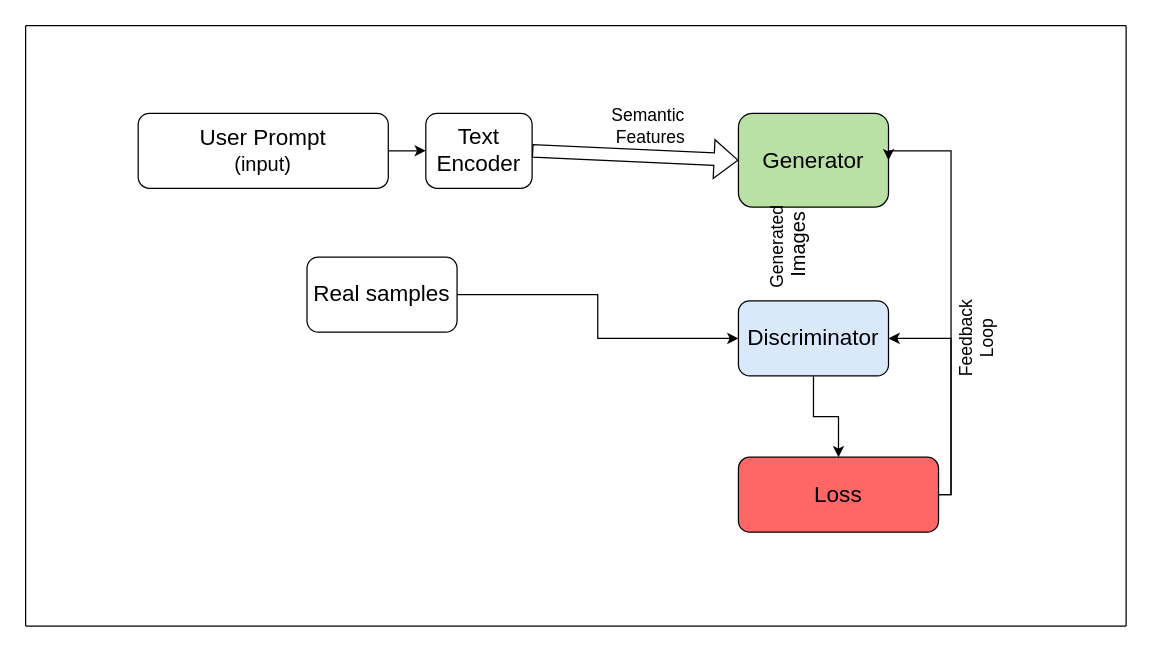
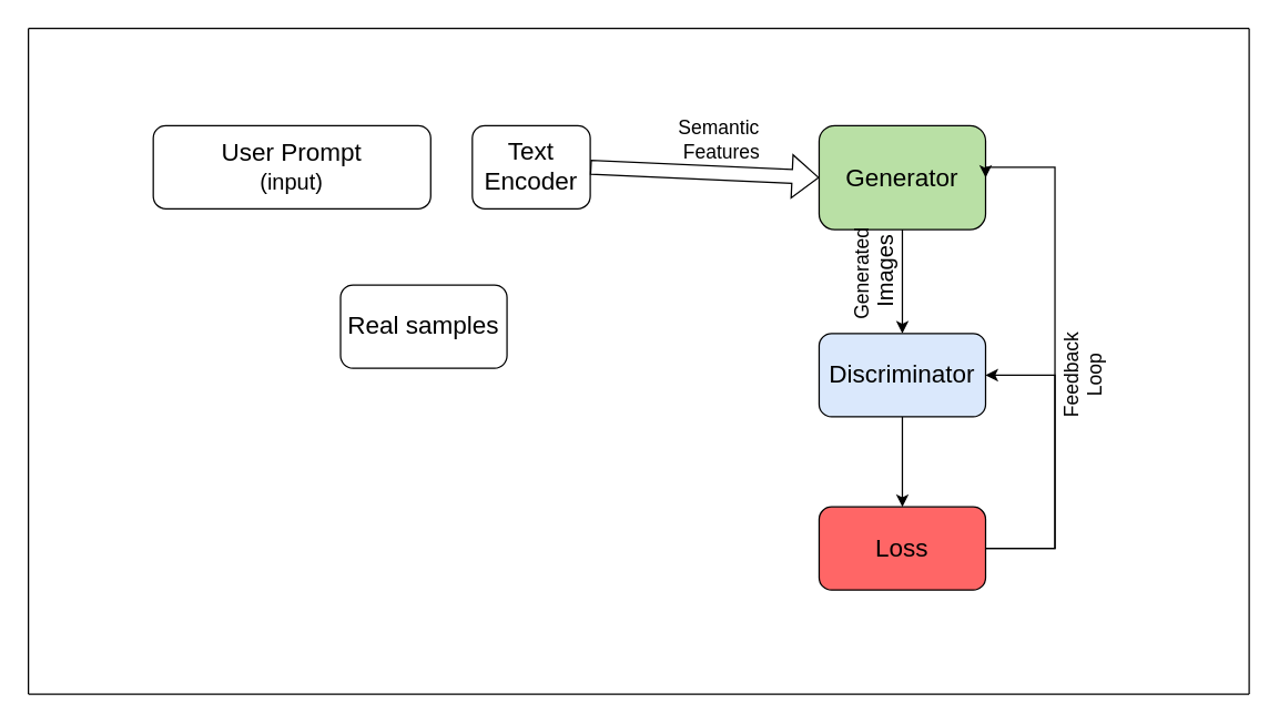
  <mxCell id="0" />
  <mxCell id="1" parent="0" />
- <mxCell id="2" style="edgeStyle=orthogonalEdgeStyle;rounded=0;orthogonalLoop=1;jettySize=auto;html=1;entryX=0;entryY=0.5;entryDx=0;entryDy=0;" edge="1" parent="1" source="3" target="4"><mxGeometry relative="1" as="geometry" /></mxCell>
  <mxCell id="3" value="&lt;font style=&quot;font-size: 18px;&quot;&gt;User Prompt&lt;/font&gt;&lt;div&gt;&lt;font size=&quot;3&quot;&gt;(input)&lt;/font&gt;&lt;/div&gt;" style="rounded=1;whiteSpace=wrap;html=1;" vertex="1" parent="1"><mxGeometry x="110" y="90" width="200" height="60" as="geometry" /></mxCell>
  <mxCell id="4" value="&lt;span style=&quot;font-size: 18px;&quot;&gt;Text Encoder&lt;/span&gt;" style="rounded=1;whiteSpace=wrap;html=1;" vertex="1" parent="1"><mxGeometry x="340" y="90" width="85" height="60" as="geometry" /></mxCell>
+ <mxCell id="5" style="edgeStyle=orthogonalEdgeStyle;rounded=0;orthogonalLoop=1;jettySize=auto;html=1;entryX=0.5;entryY=0;entryDx=0;entryDy=0;" edge="1" parent="1" source="6" target="10"><mxGeometry relative="1" as="geometry" /></mxCell>
  <mxCell id="6" value="&lt;span style=&quot;font-size: 18px;&quot;&gt;Generator&lt;/span&gt;" style="rounded=1;whiteSpace=wrap;html=1;fillColor=#B9E0A5;" vertex="1" parent="1"><mxGeometry x="590" y="90" width="120" height="75" as="geometry" /></mxCell>
  <mxCell id="7" value="&lt;font style=&quot;font-size: 14px;&quot;&gt;Semantic&amp;nbsp;&lt;/font&gt;&lt;div&gt;&lt;font style=&quot;font-size: 14px;&quot;&gt;Features&lt;/font&gt;&lt;/div&gt;" style="text;html=1;align=center;verticalAlign=middle;whiteSpace=wrap;rounded=0;rotation=0;" vertex="1" parent="1"><mxGeometry x="460" y="70" width="120" height="60" as="geometry" /></mxCell>
  <mxCell id="8" value="" style="shape=flexArrow;endArrow=classic;html=1;rounded=0;exitX=1;exitY=0.5;exitDx=0;exitDy=0;entryX=0;entryY=0.5;entryDx=0;entryDy=0;" edge="1" parent="1" source="4" target="6"><mxGeometry width="50" height="50" relative="1" as="geometry"><mxPoint x="420" y="290" as="sourcePoint" /><mxPoint x="470" y="240" as="targetPoint" /></mxGeometry></mxCell>
  <mxCell id="9" style="edgeStyle=orthogonalEdgeStyle;rounded=0;orthogonalLoop=1;jettySize=auto;html=1;entryX=0.5;entryY=0;entryDx=0;entryDy=0;" edge="1" parent="1" source="10" target="16"><mxGeometry relative="1" as="geometry" /></mxCell>
  <mxCell id="10" value="&lt;span style=&quot;font-size: 18px;&quot;&gt;Discriminator&lt;/span&gt;" style="rounded=1;whiteSpace=wrap;html=1;fillColor=#dae8fc;" vertex="1" parent="1"><mxGeometry x="590" y="240" width="120" height="60" as="geometry" /></mxCell>
  <mxCell id="11" value="&lt;font style=&quot;font-size: 14px;&quot;&gt;Generated&amp;nbsp;&lt;/font&gt;&lt;div&gt;&lt;font size=&quot;3&quot;&gt;Images&lt;/font&gt;&lt;/div&gt;" style="text;html=1;align=center;verticalAlign=middle;whiteSpace=wrap;rounded=0;rotation=-90;" vertex="1" parent="1"><mxGeometry x="600" y="180" width="60" height="30" as="geometry" /></mxCell>
- <mxCell id="12" style="edgeStyle=orthogonalEdgeStyle;rounded=0;orthogonalLoop=1;jettySize=auto;html=1;entryX=0;entryY=0.5;entryDx=0;entryDy=0;" edge="1" parent="1" source="13" target="10"><mxGeometry relative="1" as="geometry" /></mxCell>
  <mxCell id="13" value="&lt;span style=&quot;font-size: 18px;&quot;&gt;Real samples&lt;/span&gt;" style="rounded=1;whiteSpace=wrap;html=1;" vertex="1" parent="1"><mxGeometry x="245" y="205" width="120" height="60" as="geometry" /></mxCell>
  <mxCell id="14" style="edgeStyle=orthogonalEdgeStyle;rounded=0;orthogonalLoop=1;jettySize=auto;html=1;entryX=1;entryY=0.5;entryDx=0;entryDy=0;" edge="1" parent="1" source="16" target="10"><mxGeometry relative="1" as="geometry"><Array as="points"><mxPoint x="760" y="395" /><mxPoint x="760" y="270" /></Array></mxGeometry></mxCell>
  <mxCell id="15" style="edgeStyle=orthogonalEdgeStyle;rounded=0;orthogonalLoop=1;jettySize=auto;html=1;entryX=1;entryY=0.5;entryDx=0;entryDy=0;" edge="1" parent="1" source="16" target="6"><mxGeometry relative="1" as="geometry"><Array as="points"><mxPoint x="760" y="395" /><mxPoint x="760" y="120" /></Array></mxGeometry></mxCell>
- <mxCell id="16" value="&lt;span style=&quot;font-size: 18px;&quot;&gt;Loss&lt;/span&gt;" style="rounded=1;whiteSpace=wrap;html=1;fillColor=#FF6666;" vertex="1" parent="1"><mxGeometry x="590" y="365" width="160" height="60" as="geometry" /></mxCell>
+ <mxCell id="16" value="&lt;span style=&quot;font-size: 18px;&quot;&gt;Loss&lt;/span&gt;" style="rounded=1;whiteSpace=wrap;html=1;fillColor=#FF6666;" vertex="1" parent="1"><mxGeometry x="590" y="365" width="120" height="60" as="geometry" /></mxCell>
  <mxCell id="17" value="&lt;span style=&quot;font-size: 14px;&quot;&gt;Feedback&lt;/span&gt;&lt;div&gt;&lt;span style=&quot;font-size: 14px;&quot;&gt;Loop&lt;/span&gt;&lt;/div&gt;" style="text;html=1;align=center;verticalAlign=middle;whiteSpace=wrap;rounded=0;rotation=-90;" vertex="1" parent="1"><mxGeometry x="750" y="255" width="60" height="30" as="geometry" /></mxCell>
  <mxCell id="18" value="" style="endArrow=none;html=1;rounded=0;" edge="1" parent="1"><mxGeometry width="50" height="50" relative="1" as="geometry"><mxPoint x="20" y="20" as="sourcePoint" /><mxPoint x="900" y="20" as="targetPoint" /></mxGeometry></mxCell>
  <mxCell id="19" value="" style="endArrow=none;html=1;rounded=0;" edge="1" parent="1"><mxGeometry width="50" height="50" relative="1" as="geometry"><mxPoint x="20" y="500" as="sourcePoint" /><mxPoint x="900" y="500" as="targetPoint" /></mxGeometry></mxCell>
  <mxCell id="20" value="" style="endArrow=none;html=1;rounded=0;" edge="1" parent="1"><mxGeometry width="50" height="50" relative="1" as="geometry"><mxPoint x="20" y="500" as="sourcePoint" /><mxPoint x="20" y="20" as="targetPoint" /></mxGeometry></mxCell>
  <mxCell id="21" value="" style="endArrow=none;html=1;rounded=0;" edge="1" parent="1"><mxGeometry width="50" height="50" relative="1" as="geometry"><mxPoint x="900" y="500" as="sourcePoint" /><mxPoint x="900" y="20" as="targetPoint" /></mxGeometry></mxCell>
